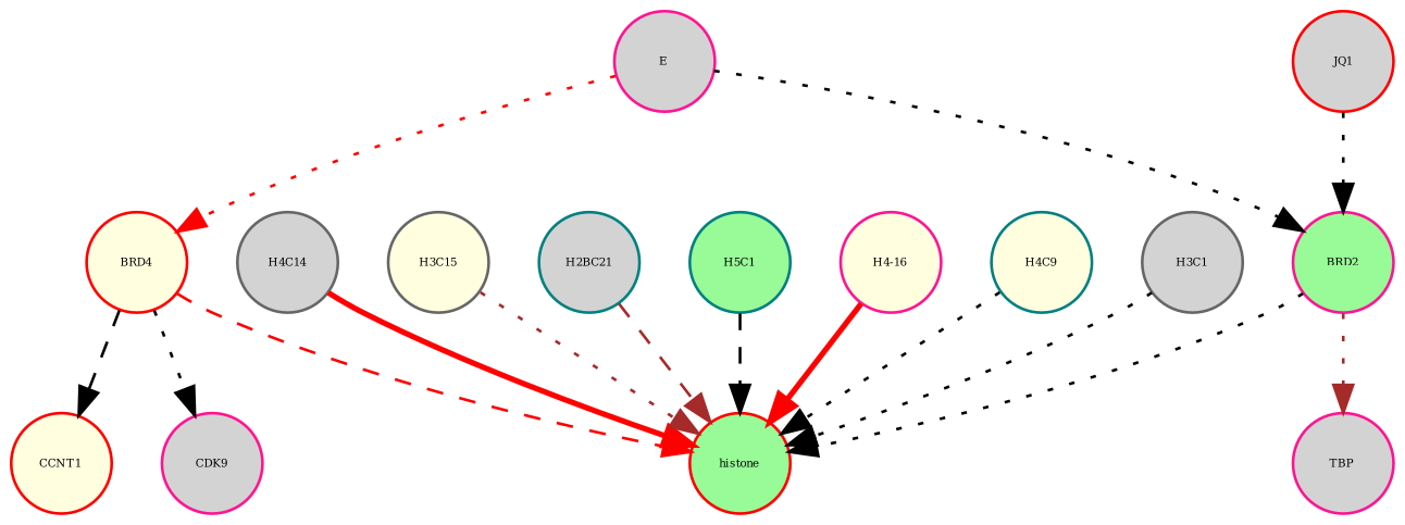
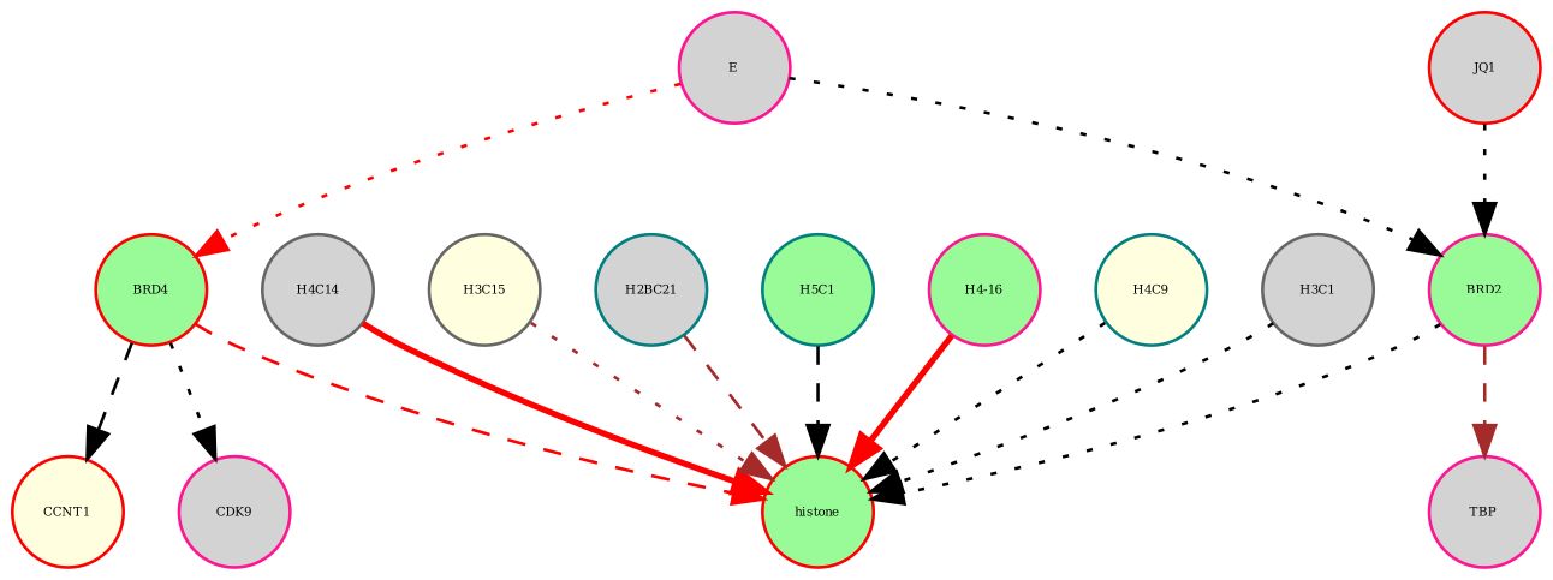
  strict digraph {
    node [bipartite=0 cls=macromolecule color=deeppink fillcolor=lightgrey fontsize=4 shape=circle style=filled]
    edge [color=black interaction_type=production style=dotted]
-   n1 [color=red fillcolor=lightyellow label=BRD4]
+   n1 [color=red fillcolor=palegreen label=BRD4]
    n2 [color=red fillcolor=lightyellow label=CCNT1]
    n3 [cls=complex color=red fillcolor=palegreen label=histone]
    n4 [label=CDK9]
    n5 [color=gray40 label=H4C14]
    n6 [color=gray40 fillcolor=lightyellow label=H3C15]
    n7 [color=teal label=H2BC21]
    n8 [annotation=urn_miriam_ncbiprotein_BCD58755 label=E]
    n9 [fillcolor=palegreen label=BRD2]
    n10 [label=TBP]
    n11 [color=teal fillcolor=palegreen label=H5C1]
    n12 [color=red label=JQ1]
-   n13 [fillcolor=lightyellow label="H4-16"]
+   n13 [fillcolor=palegreen label="H4-16"]
    n14 [color=teal fillcolor=lightyellow label=H4C9]
    n15 [color=gray40 label=H3C1]
    n1 -> n2 [interaction_type=catalysis style=dashed]
    n1 -> n3 [annotation="urn_miriam_doi_10.1038%2Fnsmb.3228.|urn_miriam_doi_10.1016%2Fj.molcel.2008.01.018" color=red interaction_type=catalysis style=dashed]
    n1 -> n4 [annotation=urn_miriam_taxonomy_10090 interaction_type=catalysis]
    n5 -> n3 [color=red style=bold]
    n6 -> n3 [color=brown]
    n7 -> n3 [color=brown style=dashed]
    n8 -> n1 [annotation="urn_miriam_doi_10.1038%2Fs41586-020-2286-9" color=red interaction_type=inhibition]
    n8 -> n9 [annotation="urn_miriam_doi_10.1038%2Fs41586-020-2286-9|urn_miriam_doi_10.1080%2F15592294.2018.1469891" interaction_type=inhibition]
    n9 -> n3 [annotation="urn_miriam_doi_10.1038%2Fnsmb.3228.|urn_miriam_doi_10.1016%2Fj.molcel.2008.01.018" interaction_type=catalysis]
-   n9 -> n10 [annotation="urn_miriam_doi_10.1007%2Fs11010-006-9223-6" color=brown interaction_type=catalysis]
+   n9 -> n10 [annotation="urn_miriam_doi_10.1007%2Fs11010-006-9223-6" color=brown interaction_type=catalysis style=dashed]
    n11 -> n3 [style=dashed]
    n12 -> n9 [annotation="urn_miriam_doi_10.1038%2Fs41586-020-2286-9|urn_miriam_doi_10.1080%2F15592294.2018.1469891" interaction_type=inhibition]
    n13 -> n3 [color=red style=bold]
    n14 -> n3
    n15 -> n3
  }
